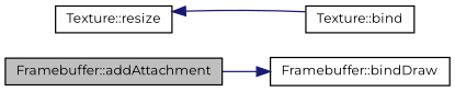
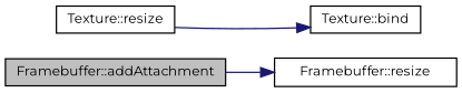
  digraph {
    fontname=Montserrat
    rankdir=LR
    node [color=black fillcolor=white fontname=Montserrat fontsize=10 shape=record style=filled]
    edge [color=midnightblue fontname=Montserrat fontsize=10 labelfontname=Helvetica labelfontsize=10 style=solid]
    n1 [fillcolor=grey75 fontcolor=black height=0.2 label="Framebuffer::addAttachment" width=0.4]
-   n2 [height=0.2 label="Framebuffer::bindDraw" width=0.4]
+   n2 [height=0.2 label="Framebuffer::resize" width=0.4]
    n3 [height=0.2 label="Texture::resize" width=0.4]
    n4 [height=0.2 label="Texture::bind" width=0.4]
    n1 -> n2
-   n4 -> n3
+   n3 -> n4
  }
